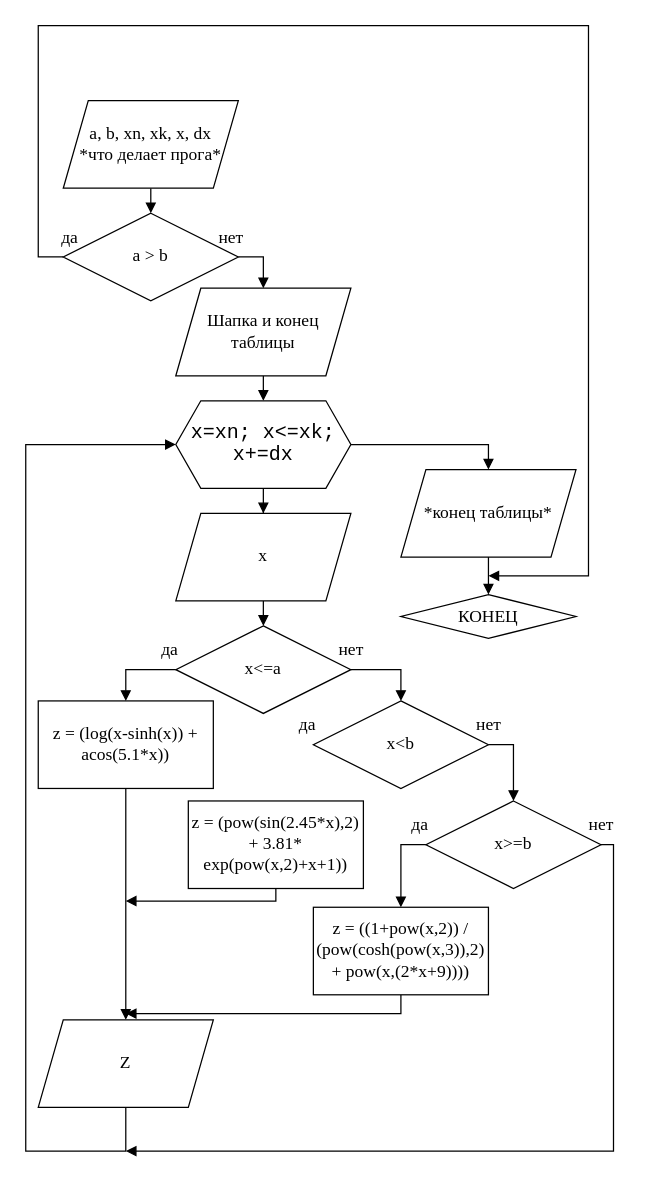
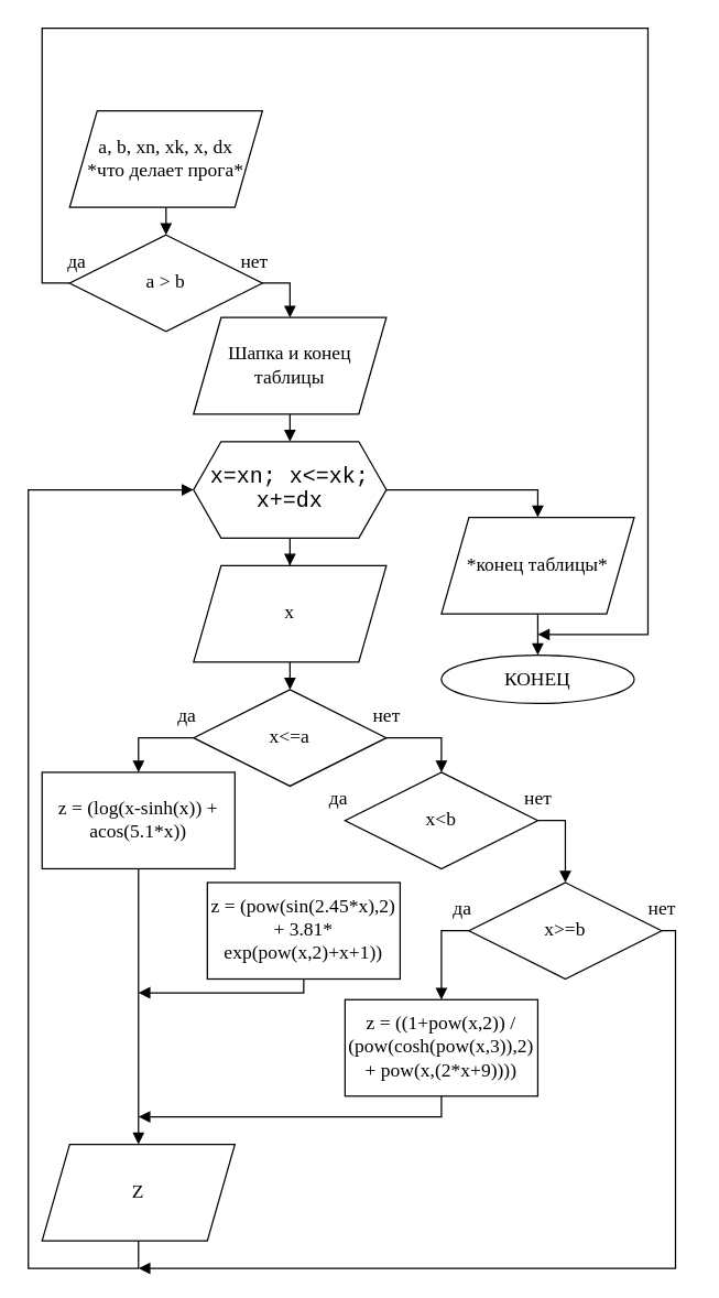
  <mxCell id="0" />
  <mxCell id="1" parent="0" />
  <mxCell id="2" style="edgeStyle=orthogonalEdgeStyle;rounded=0;orthogonalLoop=1;jettySize=auto;html=1;exitX=0.5;exitY=1;exitDx=0;exitDy=0;entryX=0.5;entryY=0;entryDx=0;entryDy=0;endArrow=block;endFill=1;" edge="1" parent="1" source="3" target="6"><mxGeometry relative="1" as="geometry" /></mxCell>
  <mxCell id="3" value="a, b, xn, xk, x, dx&lt;br&gt;*что делает прога*" style="shape=parallelogram;perimeter=parallelogramPerimeter;whiteSpace=wrap;html=1;fixedSize=1;strokeWidth=1;fontFamily=Times New Roman;fontSize=14;" vertex="1" parent="1"><mxGeometry x="50" y="80" width="140" height="70" as="geometry" /></mxCell>
  <mxCell id="4" style="edgeStyle=orthogonalEdgeStyle;rounded=0;orthogonalLoop=1;jettySize=auto;html=1;exitX=0;exitY=0.5;exitDx=0;exitDy=0;endArrow=block;endFill=1;" edge="1" parent="1" source="6"><mxGeometry relative="1" as="geometry"><mxPoint x="390" y="460" as="targetPoint" /><Array as="points"><mxPoint x="30" y="205" /><mxPoint x="30" y="20" /><mxPoint x="470" y="20" /><mxPoint x="470" y="460" /></Array></mxGeometry></mxCell>
  <mxCell id="5" style="edgeStyle=orthogonalEdgeStyle;rounded=0;orthogonalLoop=1;jettySize=auto;html=1;exitX=1;exitY=0.5;exitDx=0;exitDy=0;entryX=0.5;entryY=0;entryDx=0;entryDy=0;endArrow=block;endFill=1;" edge="1" parent="1" source="6" target="10"><mxGeometry relative="1" as="geometry" /></mxCell>
  <mxCell id="6" value="a &amp;gt; b" style="rhombus;whiteSpace=wrap;html=1;strokeWidth=1;fontFamily=Times New Roman;fontSize=14;" vertex="1" parent="1"><mxGeometry x="50" y="170" width="140" height="70" as="geometry" /></mxCell>
  <mxCell id="7" value="да" style="text;html=1;align=center;verticalAlign=middle;resizable=0;points=[];autosize=1;fontSize=14;fontFamily=Times New Roman;" vertex="1" parent="1"><mxGeometry x="40" y="180" width="30" height="20" as="geometry" /></mxCell>
  <mxCell id="8" value="нет" style="text;html=1;align=center;verticalAlign=middle;resizable=0;points=[];autosize=1;fontSize=14;fontFamily=Times New Roman;" vertex="1" parent="1"><mxGeometry x="164" y="180" width="40" height="20" as="geometry" /></mxCell>
  <mxCell id="9" style="edgeStyle=orthogonalEdgeStyle;rounded=0;orthogonalLoop=1;jettySize=auto;html=1;exitX=0.5;exitY=1;exitDx=0;exitDy=0;endArrow=block;endFill=1;entryX=0.5;entryY=0;entryDx=0;entryDy=0;" edge="1" parent="1" source="10" target="35"><mxGeometry relative="1" as="geometry"><mxPoint x="400" y="260" as="targetPoint" /></mxGeometry></mxCell>
  <mxCell id="10" value="Шапка и конец таблицы" style="shape=parallelogram;perimeter=parallelogramPerimeter;whiteSpace=wrap;html=1;fixedSize=1;strokeWidth=1;fontFamily=Times New Roman;fontSize=14;" vertex="1" parent="1"><mxGeometry x="140" y="230" width="140" height="70" as="geometry" /></mxCell>
  <mxCell id="11" style="edgeStyle=orthogonalEdgeStyle;rounded=0;orthogonalLoop=1;jettySize=auto;html=1;exitX=1;exitY=0.5;exitDx=0;exitDy=0;entryX=0.5;entryY=0;entryDx=0;entryDy=0;endArrow=block;endFill=1;" edge="1" parent="1" source="13" target="19"><mxGeometry relative="1" as="geometry" /></mxCell>
  <mxCell id="12" style="edgeStyle=orthogonalEdgeStyle;rounded=0;orthogonalLoop=1;jettySize=auto;html=1;exitX=0;exitY=0.5;exitDx=0;exitDy=0;entryX=0.5;entryY=0;entryDx=0;entryDy=0;endArrow=block;endFill=1;" edge="1" parent="1" source="13" target="16"><mxGeometry relative="1" as="geometry" /></mxCell>
  <mxCell id="13" value="x&amp;lt;=a" style="rhombus;whiteSpace=wrap;html=1;strokeWidth=1;fontFamily=Times New Roman;fontSize=14;" vertex="1" parent="1"><mxGeometry x="140" y="500" width="140" height="70" as="geometry" /></mxCell>
  <mxCell id="14" value="да" style="text;html=1;align=center;verticalAlign=middle;resizable=0;points=[];autosize=1;fontSize=14;fontFamily=Times New Roman;" vertex="1" parent="1"><mxGeometry x="120" y="510" width="30" height="20" as="geometry" /></mxCell>
  <mxCell id="15" style="edgeStyle=orthogonalEdgeStyle;rounded=0;orthogonalLoop=1;jettySize=auto;html=1;exitX=0.5;exitY=1;exitDx=0;exitDy=0;endArrow=block;endFill=1;" edge="1" parent="1" source="16" target="21"><mxGeometry relative="1" as="geometry" /></mxCell>
  <mxCell id="16" value="z = (log(x-sinh(x)) + acos(5.1*x))" style="rounded=0;whiteSpace=wrap;html=1;strokeWidth=1;fontFamily=Times New Roman;fontSize=14;" vertex="1" parent="1"><mxGeometry x="30" y="560" width="140" height="70" as="geometry" /></mxCell>
  <mxCell id="17" value="нет" style="text;html=1;align=center;verticalAlign=middle;resizable=0;points=[];autosize=1;fontSize=14;fontFamily=Times New Roman;" vertex="1" parent="1"><mxGeometry x="260" y="510" width="40" height="20" as="geometry" /></mxCell>
  <mxCell id="18" style="edgeStyle=orthogonalEdgeStyle;rounded=0;orthogonalLoop=1;jettySize=auto;html=1;exitX=1;exitY=0.5;exitDx=0;exitDy=0;entryX=0.5;entryY=0;entryDx=0;entryDy=0;endArrow=block;endFill=1;" edge="1" parent="1" source="19" target="28"><mxGeometry relative="1" as="geometry" /></mxCell>
  <mxCell id="19" value="x&amp;lt;b" style="rhombus;whiteSpace=wrap;html=1;strokeWidth=1;fontFamily=Times New Roman;fontSize=14;" vertex="1" parent="1"><mxGeometry x="250" y="560" width="140" height="70" as="geometry" /></mxCell>
  <mxCell id="20" style="edgeStyle=orthogonalEdgeStyle;rounded=0;orthogonalLoop=1;jettySize=auto;html=1;exitX=0.5;exitY=1;exitDx=0;exitDy=0;entryX=0;entryY=0.5;entryDx=0;entryDy=0;endArrow=block;endFill=1;" edge="1" parent="1" source="21" target="35"><mxGeometry relative="1" as="geometry"><mxPoint x="210" y="940" as="targetPoint" /><Array as="points"><mxPoint x="100" y="920" /><mxPoint x="20" y="920" /><mxPoint x="20" y="355" /></Array></mxGeometry></mxCell>
- <mxCell id="21" value="Z" style="shape=parallelogram;perimeter=parallelogramPerimeter;whiteSpace=wrap;html=1;fixedSize=1;strokeWidth=1;fontFamily=Times New Roman;fontSize=14;" vertex="1" parent="1"><mxGeometry x="30" y="815" width="140" height="70" as="geometry" /></mxCell>
+ <mxCell id="21" value="Z" style="shape=parallelogram;perimeter=parallelogramPerimeter;whiteSpace=wrap;html=1;fixedSize=1;strokeWidth=1;fontFamily=Times New Roman;fontSize=14;" vertex="1" parent="1"><mxGeometry x="30" y="830" width="140" height="70" as="geometry" /></mxCell>
  <mxCell id="22" style="edgeStyle=orthogonalEdgeStyle;rounded=0;orthogonalLoop=1;jettySize=auto;html=1;exitX=0.5;exitY=1;exitDx=0;exitDy=0;endArrow=block;endFill=1;" edge="1" parent="1" source="23"><mxGeometry relative="1" as="geometry"><mxPoint x="100" y="720" as="targetPoint" /><Array as="points"><mxPoint x="220" y="720" /></Array></mxGeometry></mxCell>
  <mxCell id="23" value="z = (pow(sin(2.45*x),2) + 3.81*&lt;br&gt;exp(pow(x,2)+x+1))" style="rounded=0;whiteSpace=wrap;html=1;strokeWidth=1;fontFamily=Times New Roman;fontSize=14;" vertex="1" parent="1"><mxGeometry x="150" y="640" width="140" height="70" as="geometry" /></mxCell>
  <mxCell id="24" value="да" style="text;html=1;align=center;verticalAlign=middle;resizable=0;points=[];autosize=1;fontSize=14;fontFamily=Times New Roman;" vertex="1" parent="1"><mxGeometry x="230" y="570" width="30" height="20" as="geometry" /></mxCell>
  <mxCell id="25" value="нет" style="text;html=1;align=center;verticalAlign=middle;resizable=0;points=[];autosize=1;fontSize=14;fontFamily=Times New Roman;" vertex="1" parent="1"><mxGeometry x="370" y="570" width="40" height="20" as="geometry" /></mxCell>
  <mxCell id="26" style="edgeStyle=orthogonalEdgeStyle;rounded=0;orthogonalLoop=1;jettySize=auto;html=1;exitX=0;exitY=0.5;exitDx=0;exitDy=0;entryX=0.5;entryY=0;entryDx=0;entryDy=0;endArrow=block;endFill=1;" edge="1" parent="1" source="28" target="30"><mxGeometry relative="1" as="geometry" /></mxCell>
  <mxCell id="27" style="edgeStyle=orthogonalEdgeStyle;rounded=0;orthogonalLoop=1;jettySize=auto;html=1;exitX=1;exitY=0.5;exitDx=0;exitDy=0;endArrow=block;endFill=1;" edge="1" parent="1" source="28"><mxGeometry relative="1" as="geometry"><mxPoint x="100" y="920" as="targetPoint" /><Array as="points"><mxPoint x="490" y="675" /><mxPoint x="490" y="920" /></Array></mxGeometry></mxCell>
  <mxCell id="28" value="x&amp;gt;=b" style="rhombus;whiteSpace=wrap;html=1;strokeWidth=1;fontFamily=Times New Roman;fontSize=14;" vertex="1" parent="1"><mxGeometry x="340" y="640" width="140" height="70" as="geometry" /></mxCell>
  <mxCell id="29" style="edgeStyle=orthogonalEdgeStyle;rounded=0;orthogonalLoop=1;jettySize=auto;html=1;exitX=0.5;exitY=1;exitDx=0;exitDy=0;endArrow=block;endFill=1;" edge="1" parent="1" source="30"><mxGeometry relative="1" as="geometry"><mxPoint x="100" y="810" as="targetPoint" /><Array as="points"><mxPoint x="320" y="810" /></Array></mxGeometry></mxCell>
  <mxCell id="30" value="z = ((1+pow(x,2)) / (pow(cosh(pow(x,3)),2) + pow(x,(2*x+9))))" style="rounded=0;whiteSpace=wrap;html=1;strokeWidth=1;fontFamily=Times New Roman;fontSize=14;" vertex="1" parent="1"><mxGeometry x="250" y="725" width="140" height="70" as="geometry" /></mxCell>
  <mxCell id="31" value="да" style="text;html=1;align=center;verticalAlign=middle;resizable=0;points=[];autosize=1;fontSize=14;fontFamily=Times New Roman;" vertex="1" parent="1"><mxGeometry x="320" y="650" width="30" height="20" as="geometry" /></mxCell>
  <mxCell id="32" value="нет" style="text;html=1;align=center;verticalAlign=middle;resizable=0;points=[];autosize=1;fontSize=14;fontFamily=Times New Roman;" vertex="1" parent="1"><mxGeometry x="460" y="650" width="40" height="20" as="geometry" /></mxCell>
  <mxCell id="33" style="edgeStyle=orthogonalEdgeStyle;rounded=0;orthogonalLoop=1;jettySize=auto;html=1;exitX=1;exitY=0.5;exitDx=0;exitDy=0;endArrow=block;endFill=1;entryX=0.5;entryY=0;entryDx=0;entryDy=0;" edge="1" parent="1" source="35" target="37"><mxGeometry relative="1" as="geometry"><mxPoint x="410" y="440" as="targetPoint" /></mxGeometry></mxCell>
  <mxCell id="34" value="" style="edgeStyle=orthogonalEdgeStyle;rounded=0;orthogonalLoop=1;jettySize=auto;html=1;endArrow=block;endFill=1;" edge="1" parent="1" source="35" target="40"><mxGeometry relative="1" as="geometry" /></mxCell>
  <mxCell id="35" value="&lt;span lang=&quot;EN-US&quot; style=&quot;font-size: 12.0pt ; line-height: 107% ; font-family: &amp;#34;courier new&amp;#34;&quot;&gt;x=xn; x&amp;lt;=xk; x+=dx&lt;/span&gt;" style="shape=hexagon;perimeter=hexagonPerimeter2;whiteSpace=wrap;html=1;fixedSize=1;" vertex="1" parent="1"><mxGeometry x="140" y="320" width="140" height="70" as="geometry" /></mxCell>
  <mxCell id="36" style="edgeStyle=orthogonalEdgeStyle;rounded=0;orthogonalLoop=1;jettySize=auto;html=1;exitX=0.5;exitY=1;exitDx=0;exitDy=0;entryX=0.5;entryY=0;entryDx=0;entryDy=0;endArrow=block;endFill=1;" edge="1" parent="1" source="37" target="38"><mxGeometry relative="1" as="geometry" /></mxCell>
  <mxCell id="37" value="*конец таблицы*" style="shape=parallelogram;perimeter=parallelogramPerimeter;whiteSpace=wrap;html=1;fixedSize=1;strokeWidth=1;fontFamily=Times New Roman;fontSize=14;" vertex="1" parent="1"><mxGeometry x="320" y="375" width="140" height="70" as="geometry" /></mxCell>
- <mxCell id="38" value="КОНЕЦ" style="rhombus;whiteSpace=wrap;html=1;fontSize=14;fontFamily=Times New Roman;labelBorderColor=none;strokeWidth=1;" vertex="1" parent="1"><mxGeometry x="320" y="475" width="140" height="35" as="geometry" /></mxCell>
+ <mxCell id="38" value="КОНЕЦ" style="ellipse;whiteSpace=wrap;html=1;fontSize=14;fontFamily=Times New Roman;labelBorderColor=none;strokeWidth=1;" vertex="1" parent="1"><mxGeometry x="320" y="475" width="140" height="35" as="geometry" /></mxCell>
  <mxCell id="39" style="edgeStyle=orthogonalEdgeStyle;rounded=0;orthogonalLoop=1;jettySize=auto;html=1;exitX=0.5;exitY=1;exitDx=0;exitDy=0;entryX=0.5;entryY=0;entryDx=0;entryDy=0;endArrow=block;endFill=1;" edge="1" parent="1" source="40" target="13"><mxGeometry relative="1" as="geometry" /></mxCell>
  <mxCell id="40" value="x" style="shape=parallelogram;perimeter=parallelogramPerimeter;whiteSpace=wrap;html=1;fixedSize=1;strokeWidth=1;fontFamily=Times New Roman;fontSize=14;" vertex="1" parent="1"><mxGeometry x="140" y="410" width="140" height="70" as="geometry" /></mxCell>
